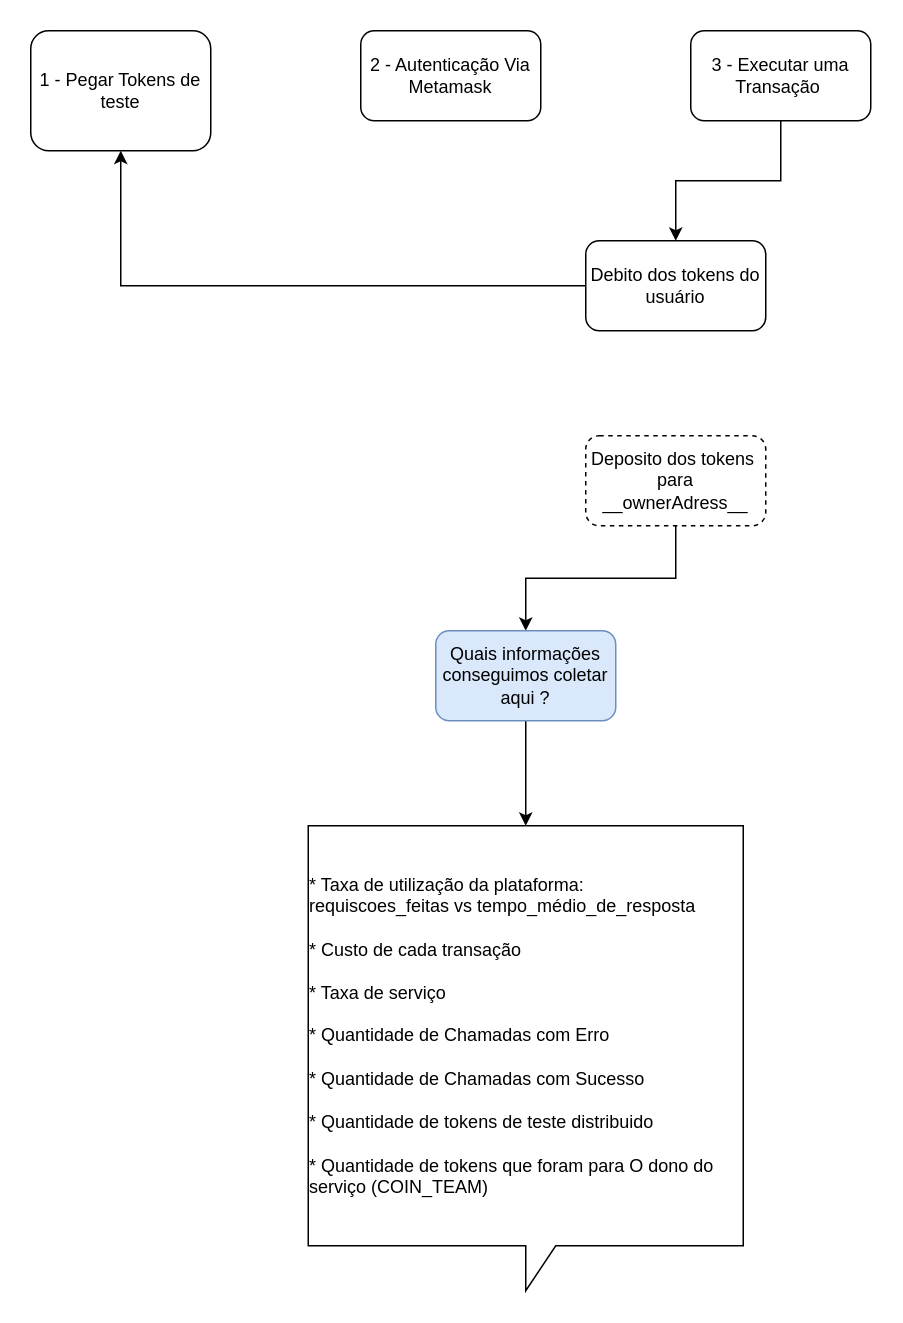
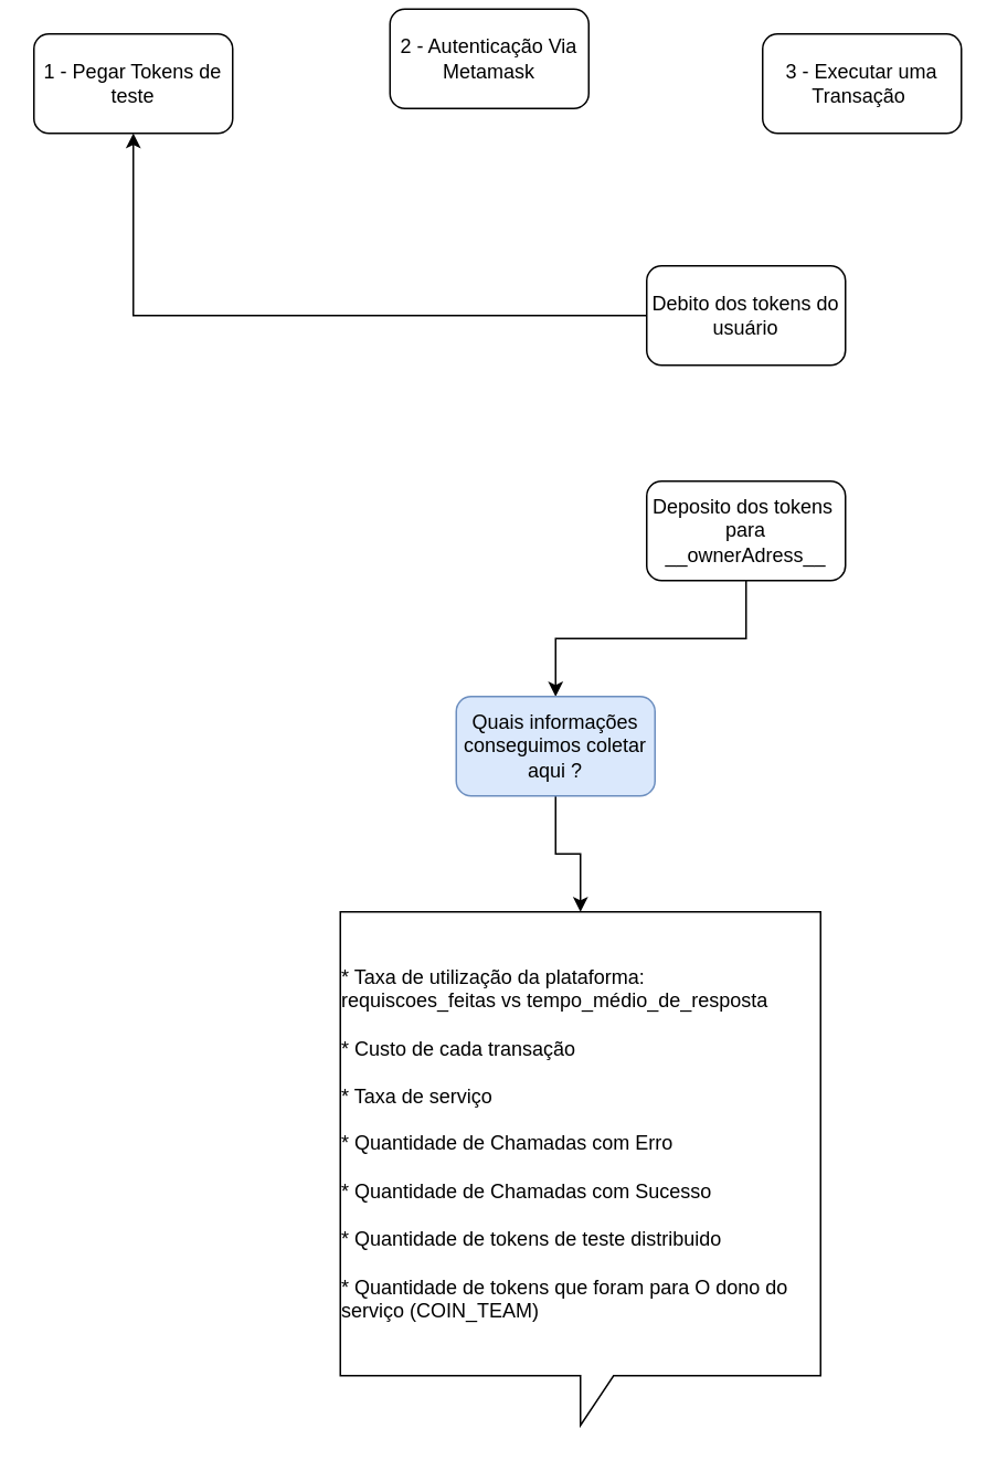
  <mxCell id="0" />
  <mxCell id="1" parent="0" />
- <mxCell id="2" value="1 - Pegar Tokens de teste" style="rounded=1;whiteSpace=wrap;html=1;" vertex="1" parent="1"><mxGeometry x="20" y="20" width="120" height="80" as="geometry" /></mxCell>
- <mxCell id="3" value="2 - Autenticação Via Metamask" style="rounded=1;whiteSpace=wrap;html=1;" vertex="1" parent="1"><mxGeometry x="240" y="20" width="120" height="60" as="geometry" /></mxCell>
- <mxCell id="4" value="" style="edgeStyle=orthogonalEdgeStyle;rounded=0;orthogonalLoop=1;jettySize=auto;html=1;" edge="1" parent="1" source="5" target="7"><mxGeometry relative="1" as="geometry" /></mxCell>
+ <mxCell id="2" value="1 - Pegar Tokens de teste" style="rounded=1;whiteSpace=wrap;html=1;" vertex="1" parent="1"><mxGeometry x="20" y="20" width="120" height="60" as="geometry" /></mxCell>
+ <mxCell id="3" value="2 - Autenticação Via Metamask" style="rounded=1;whiteSpace=wrap;html=1;" vertex="1" parent="1"><mxGeometry x="235" y="5" width="120" height="60" as="geometry" /></mxCell>
  <mxCell id="5" value="3 - Executar uma Transação&amp;nbsp;" style="rounded=1;whiteSpace=wrap;html=1;" vertex="1" parent="1"><mxGeometry x="460" y="20" width="120" height="60" as="geometry" /></mxCell>
  <mxCell id="6" style="edgeStyle=orthogonalEdgeStyle;rounded=0;orthogonalLoop=1;jettySize=auto;html=1;" edge="1" parent="1" source="7" target="2"><mxGeometry relative="1" as="geometry" /></mxCell>
  <mxCell id="7" value="Debito dos tokens do usuário" style="rounded=1;whiteSpace=wrap;html=1;" vertex="1" parent="1"><mxGeometry x="390" y="160" width="120" height="60" as="geometry" /></mxCell>
  <mxCell id="8" style="edgeStyle=orthogonalEdgeStyle;rounded=0;orthogonalLoop=1;jettySize=auto;html=1;" edge="1" parent="1" source="9" target="11"><mxGeometry relative="1" as="geometry" /></mxCell>
- <mxCell id="9" value="Deposito dos tokens&amp;nbsp;&lt;br&gt;para&lt;br&gt;__ownerAdress__" style="rounded=1;whiteSpace=wrap;html=1;dashed=1;" vertex="1" parent="1"><mxGeometry x="390" y="290" width="120" height="60" as="geometry" /></mxCell>
+ <mxCell id="9" value="Deposito dos tokens&amp;nbsp;&lt;br&gt;para&lt;br&gt;__ownerAdress__" style="rounded=1;whiteSpace=wrap;html=1;" vertex="1" parent="1"><mxGeometry x="390" y="290" width="120" height="60" as="geometry" /></mxCell>
  <mxCell id="10" style="edgeStyle=orthogonalEdgeStyle;rounded=0;orthogonalLoop=1;jettySize=auto;html=1;" edge="1" parent="1" source="11" target="12"><mxGeometry relative="1" as="geometry" /></mxCell>
- <mxCell id="11" value="Quais informações conseguimos coletar aqui ?" style="rounded=1;whiteSpace=wrap;html=1;fillColor=#dae8fc;strokeColor=#6c8ebf;" vertex="1" parent="1"><mxGeometry x="290" y="420" width="120" height="60" as="geometry" /></mxCell>
+ <mxCell id="11" value="Quais informações conseguimos coletar aqui ?" style="rounded=1;whiteSpace=wrap;html=1;fillColor=#dae8fc;strokeColor=#6c8ebf;" vertex="1" parent="1"><mxGeometry x="275" y="420" width="120" height="60" as="geometry" /></mxCell>
  <mxCell id="12" value="&lt;div style=&quot;text-align: left;&quot;&gt;&lt;span style=&quot;background-color: initial;&quot;&gt;* Taxa de utilização da plataforma:&amp;nbsp;&lt;/span&gt;&lt;/div&gt;&lt;div style=&quot;text-align: left;&quot;&gt;requiscoes_feitas vs tempo_médio_de_resposta&lt;br&gt;&lt;br&gt;* Custo de cada transação&amp;nbsp;&lt;br&gt;&lt;br&gt;* Taxa de serviço&amp;nbsp;&lt;br&gt;&lt;br&gt;* Quantidade de Chamadas com Erro&lt;br&gt;&lt;br&gt;* Quantidade de Chamadas com Sucesso&lt;br&gt;&lt;span style=&quot;background-color: initial;&quot;&gt;&lt;br&gt;* Quantidade de tokens de teste distribuido&lt;br&gt;&lt;br&gt;* Quantidade de tokens que foram para O dono do serviço (COIN_TEAM)&lt;/span&gt;&lt;/div&gt;" style="shape=callout;whiteSpace=wrap;html=1;perimeter=calloutPerimeter;" vertex="1" parent="1"><mxGeometry x="205" y="550" width="290" height="310" as="geometry" /></mxCell>
